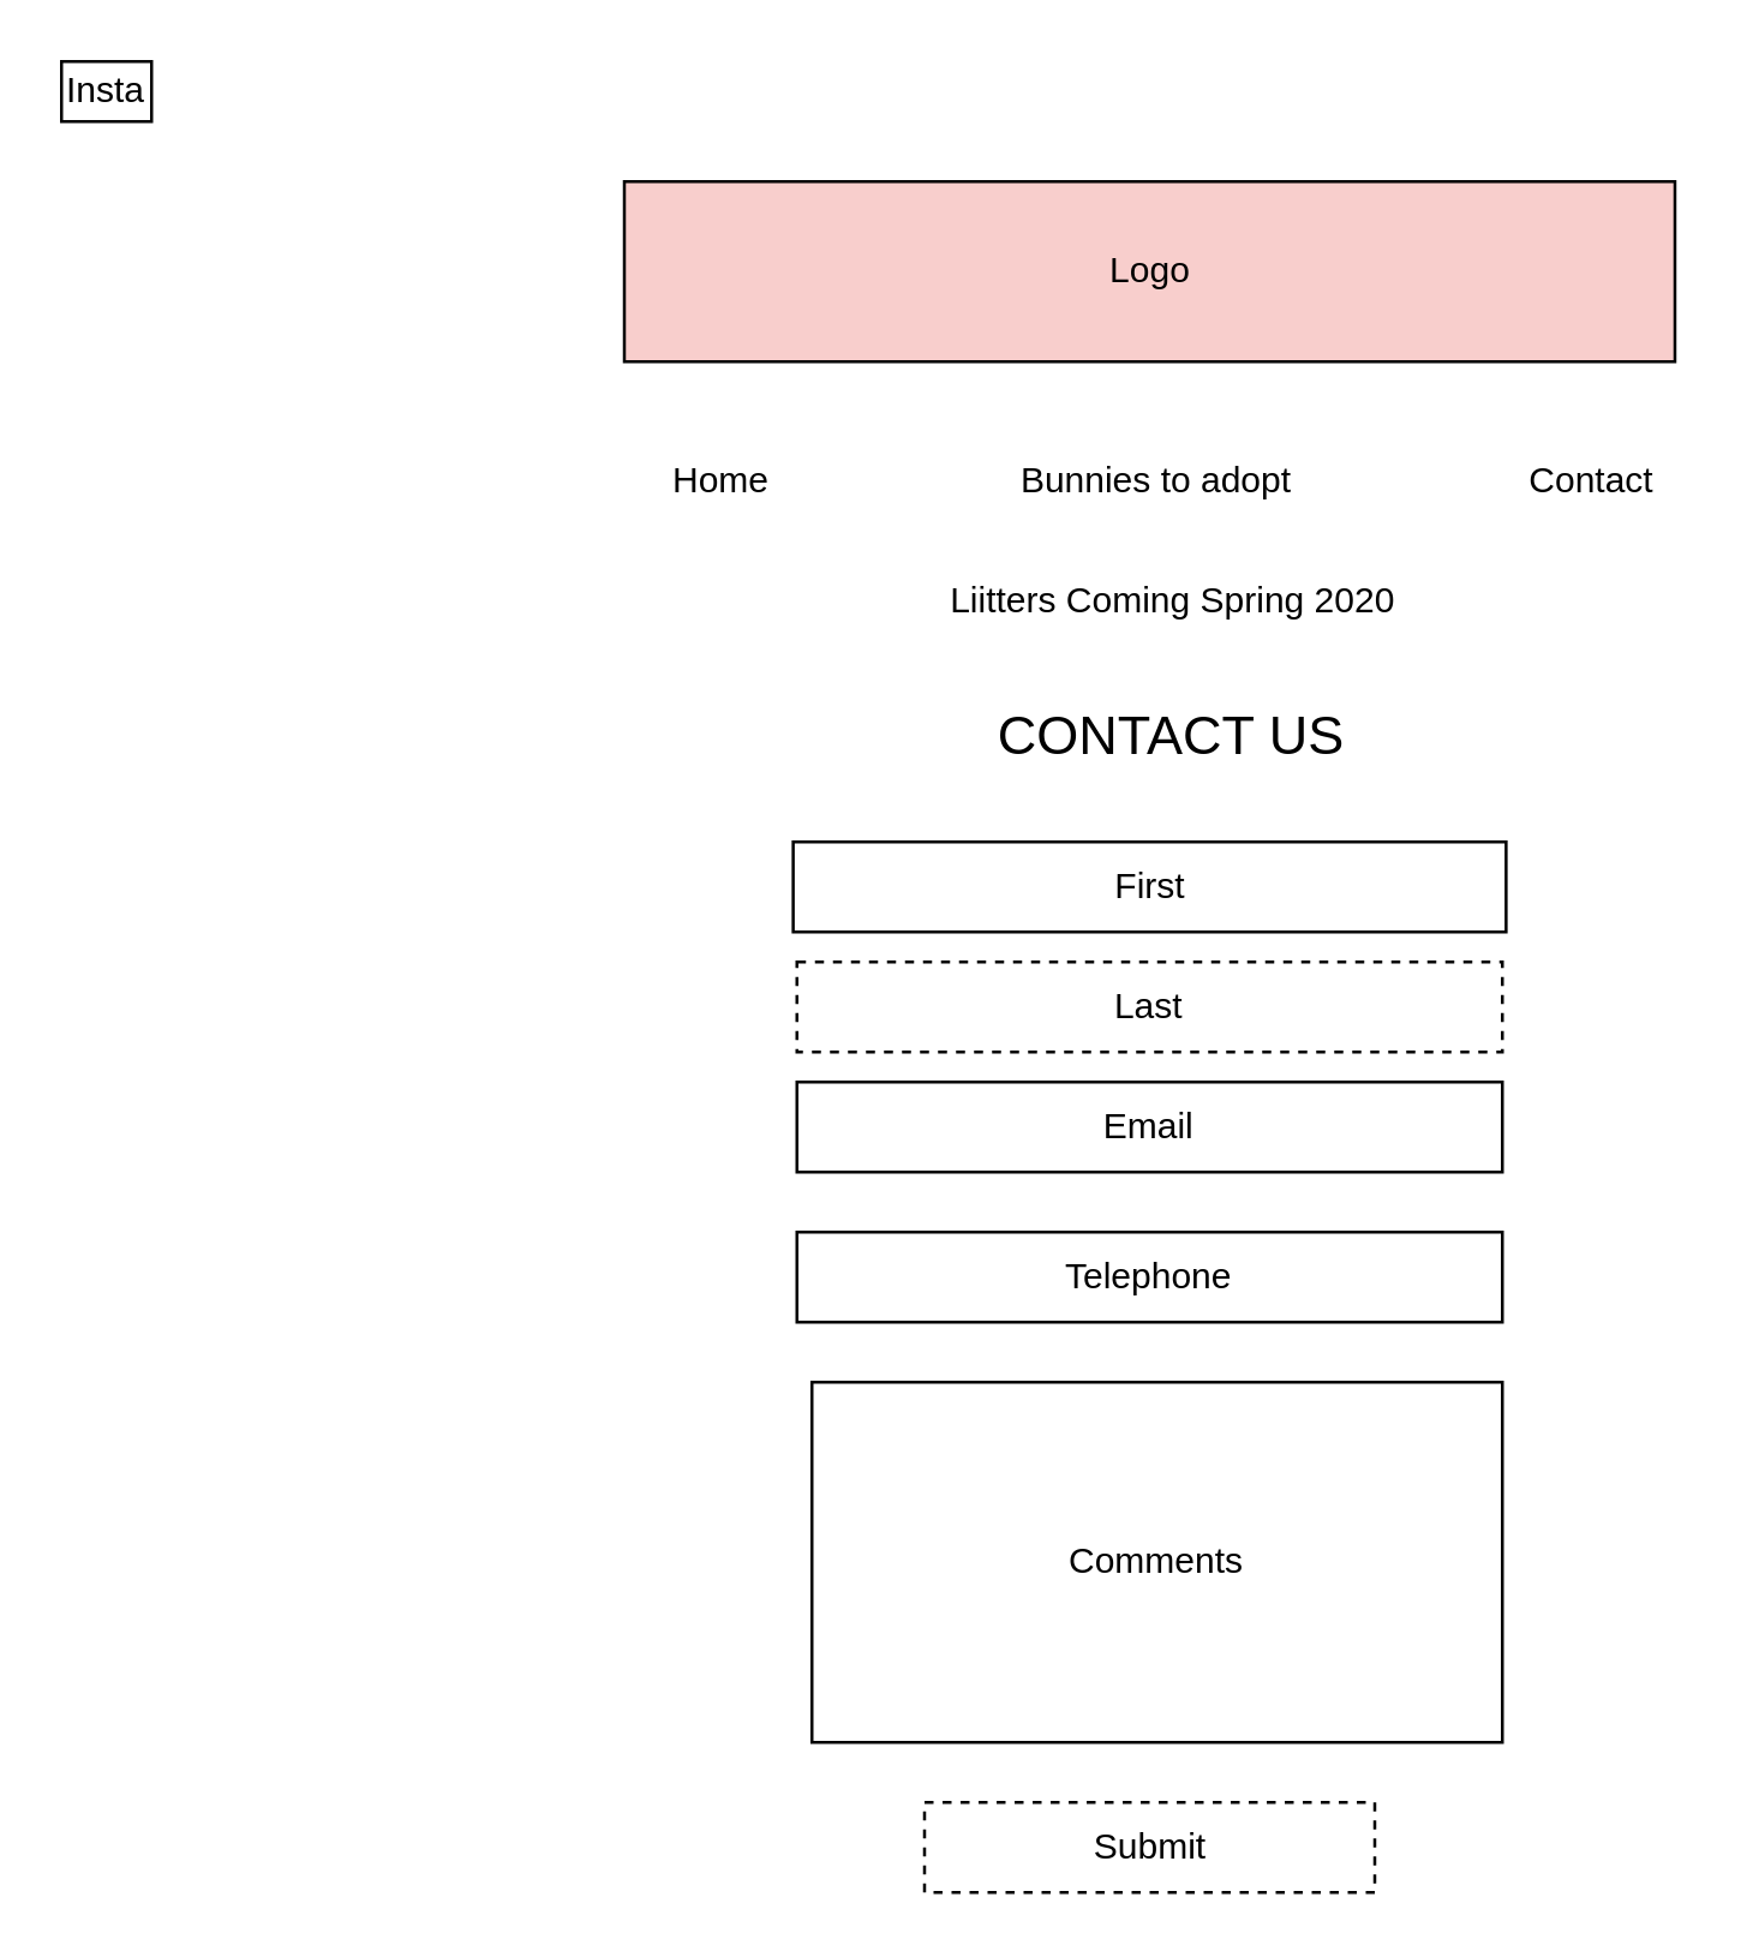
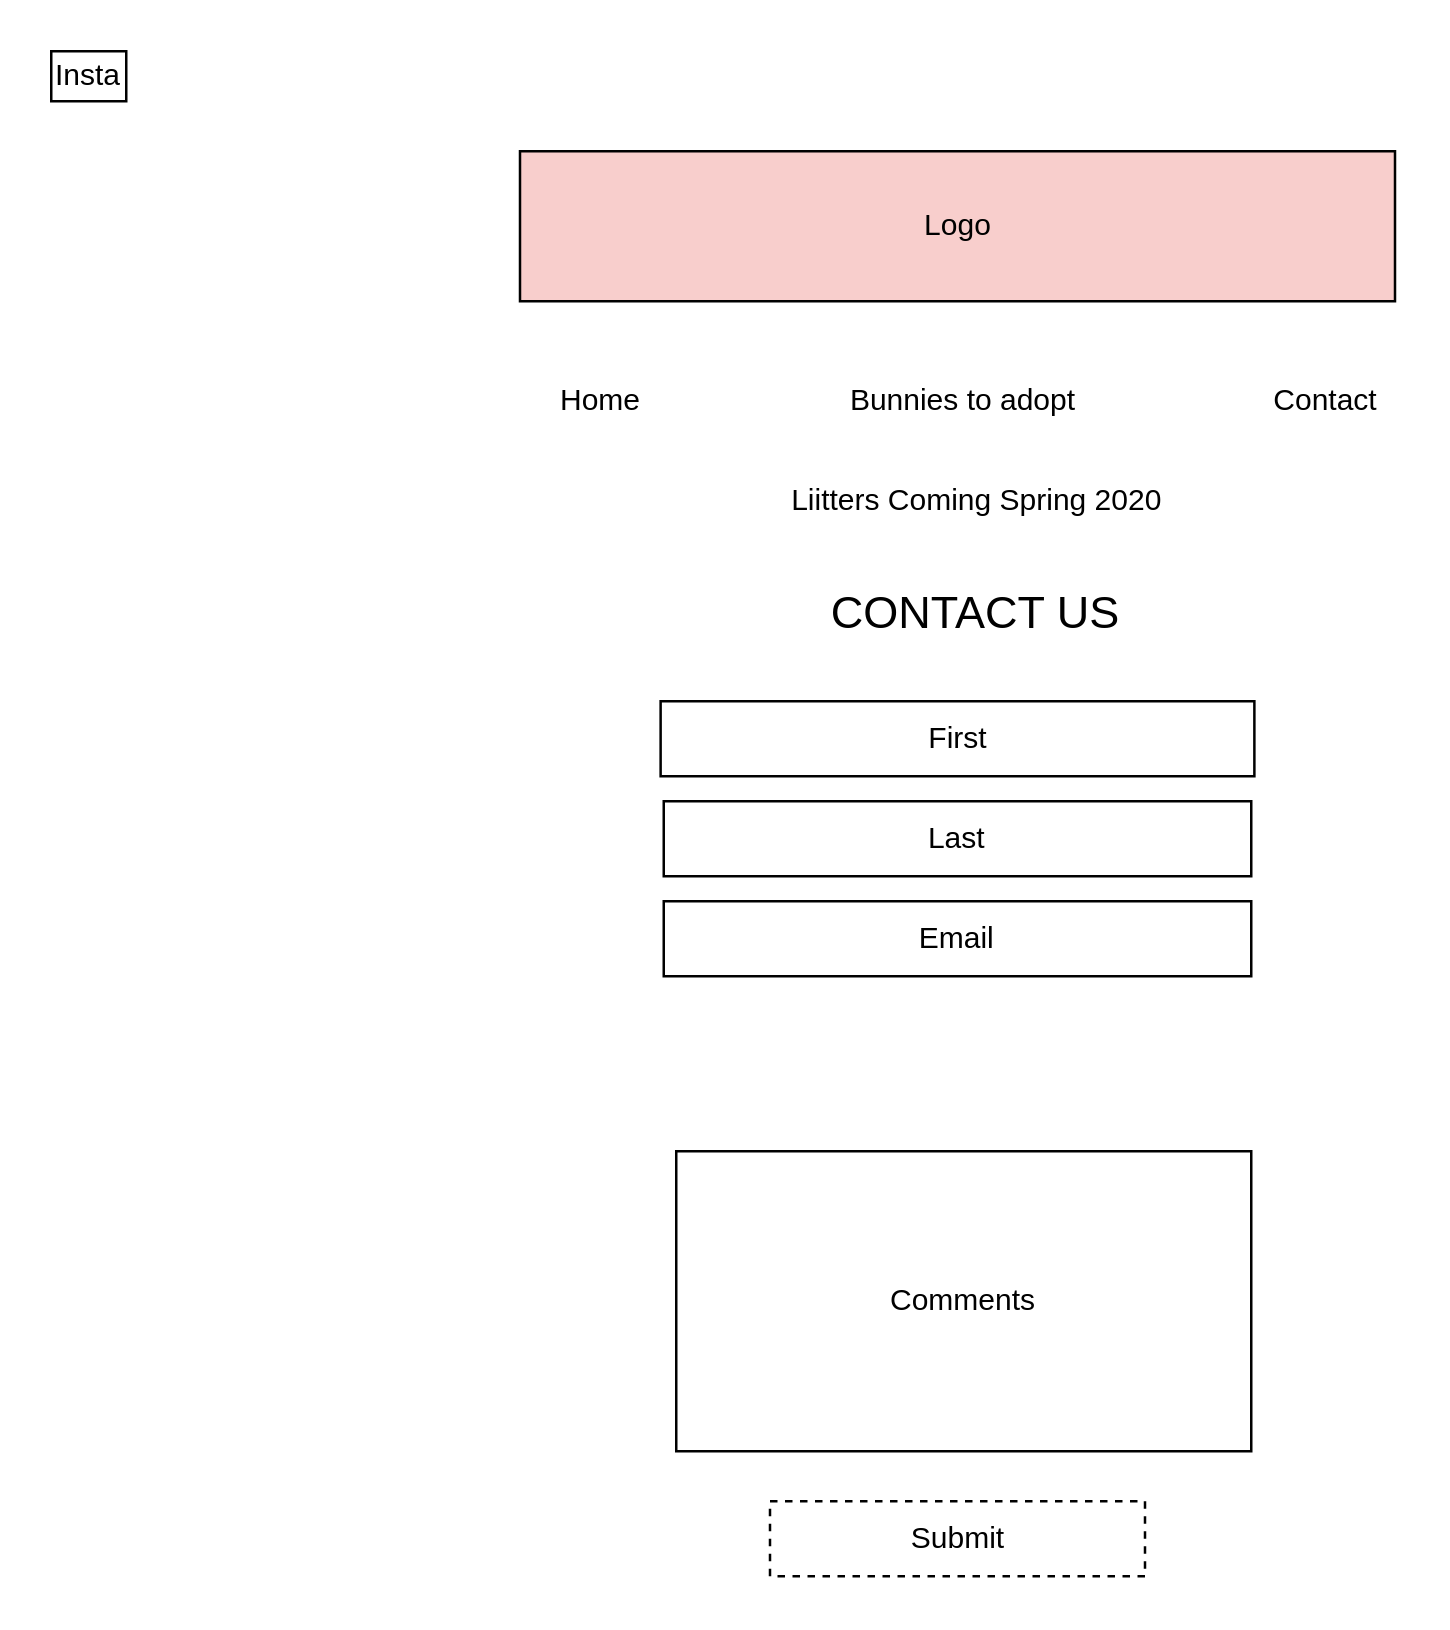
  <mxCell id="0" />
  <mxCell id="1" parent="0" />
  <mxCell id="2" value="Logo" style="rounded=0;whiteSpace=wrap;html=1;fillColor=#f8cecc;" parent="1" vertex="1"><mxGeometry x="207.5" y="60" width="350" height="60" as="geometry" /></mxCell>
  <mxCell id="3" value="Home" style="text;html=1;strokeColor=none;fillColor=none;align=center;verticalAlign=middle;whiteSpace=wrap;rounded=0;" parent="1" vertex="1"><mxGeometry x="220" y="150" width="40" height="20" as="geometry" /></mxCell>
  <mxCell id="4" value="Insta" style="rounded=0;whiteSpace=wrap;html=1;" parent="1" vertex="1"><mxGeometry x="20" y="20" width="30" height="20" as="geometry" /></mxCell>
  <mxCell id="5" value="Contact" style="text;html=1;strokeColor=none;fillColor=none;align=center;verticalAlign=middle;whiteSpace=wrap;rounded=0;" parent="1" vertex="1"><mxGeometry x="510" y="150" width="40" height="20" as="geometry" /></mxCell>
  <mxCell id="6" value="Bunnies to adopt" style="text;html=1;strokeColor=none;fillColor=none;align=center;verticalAlign=middle;whiteSpace=wrap;rounded=0;" parent="1" vertex="1"><mxGeometry x="335" y="150" width="100" height="20" as="geometry" /></mxCell>
  <mxCell id="7" value="&lt;font style=&quot;font-size: 18px&quot;&gt;CONTACT US&lt;/font&gt;" style="text;html=1;strokeColor=none;fillColor=none;align=center;verticalAlign=middle;whiteSpace=wrap;rounded=0;" parent="1" vertex="1"><mxGeometry x="300" y="220" width="180" height="50" as="geometry" /></mxCell>
- <mxCell id="8" value="Last" style="rounded=0;whiteSpace=wrap;html=1;dashed=1;" parent="1" vertex="1"><mxGeometry x="265" y="320" width="235" height="30" as="geometry" /></mxCell>
+ <mxCell id="8" value="Last" style="rounded=0;whiteSpace=wrap;html=1;" parent="1" vertex="1"><mxGeometry x="265" y="320" width="235" height="30" as="geometry" /></mxCell>
  <mxCell id="9" value="First" style="rounded=0;whiteSpace=wrap;html=1;" parent="1" vertex="1"><mxGeometry x="263.75" y="280" width="237.5" height="30" as="geometry" /></mxCell>
  <mxCell id="10" value="Email" style="rounded=0;whiteSpace=wrap;html=1;" parent="1" vertex="1"><mxGeometry x="265" y="360" width="235" height="30" as="geometry" /></mxCell>
  <mxCell id="11" value="Comments" style="rounded=0;whiteSpace=wrap;html=1;" parent="1" vertex="1"><mxGeometry x="270" y="460" width="230" height="120" as="geometry" /></mxCell>
  <mxCell id="12" value="Submit" style="rounded=0;whiteSpace=wrap;html=1;dashed=1;" parent="1" vertex="1"><mxGeometry x="307.5" y="600" width="150" height="30" as="geometry" /></mxCell>
- <mxCell id="13" value="Telephone" style="rounded=0;whiteSpace=wrap;html=1;" vertex="1" parent="1"><mxGeometry x="265" y="410" width="235" height="30" as="geometry" /></mxCell>
  <mxCell id="14" value="Liitters Coming Spring 2020" style="text;html=1;strokeColor=none;fillColor=none;align=center;verticalAlign=middle;whiteSpace=wrap;rounded=0;" vertex="1" parent="1"><mxGeometry x="292.5" y="190" width="195" height="20" as="geometry" /></mxCell>
